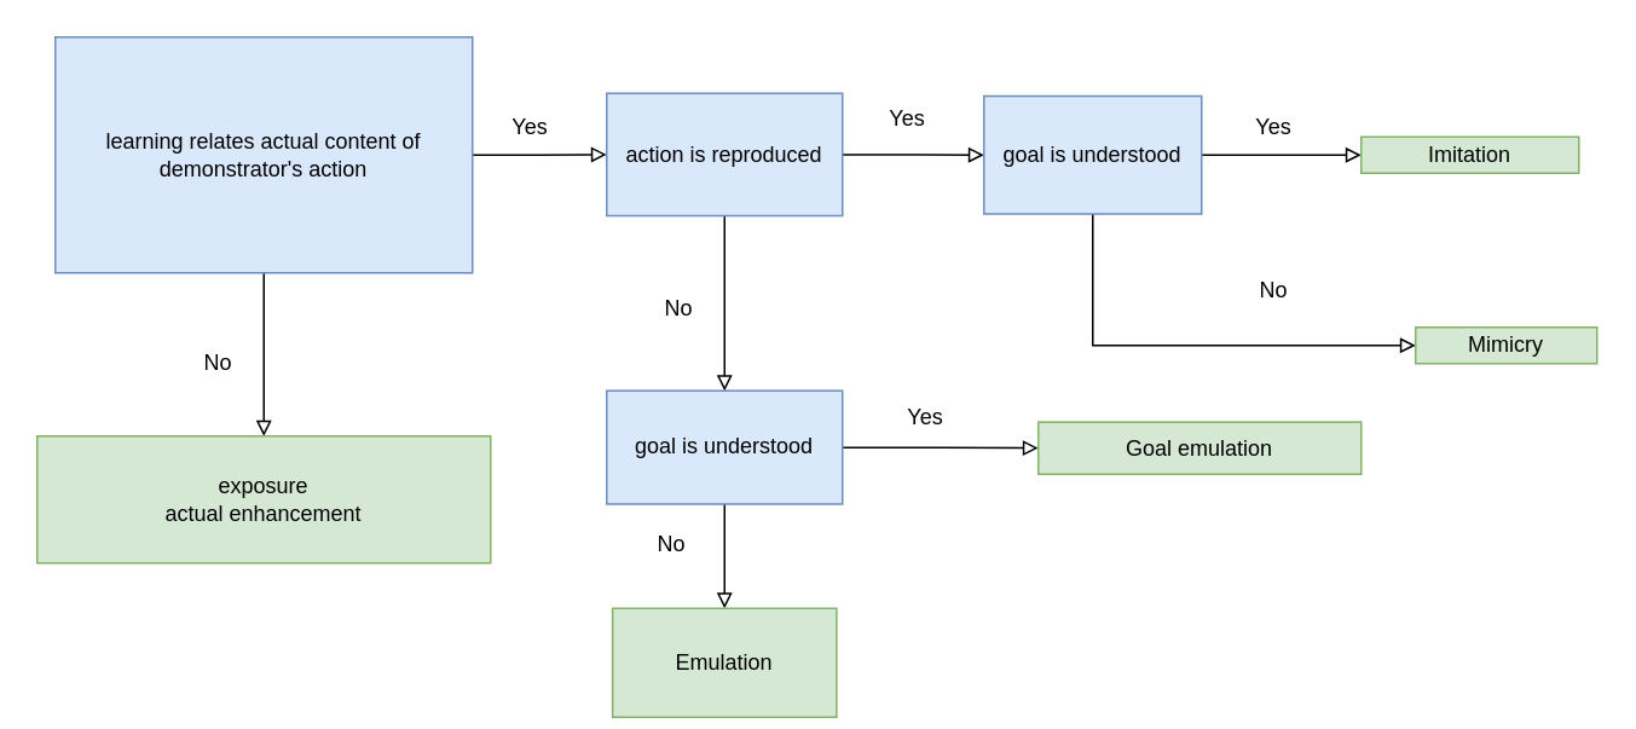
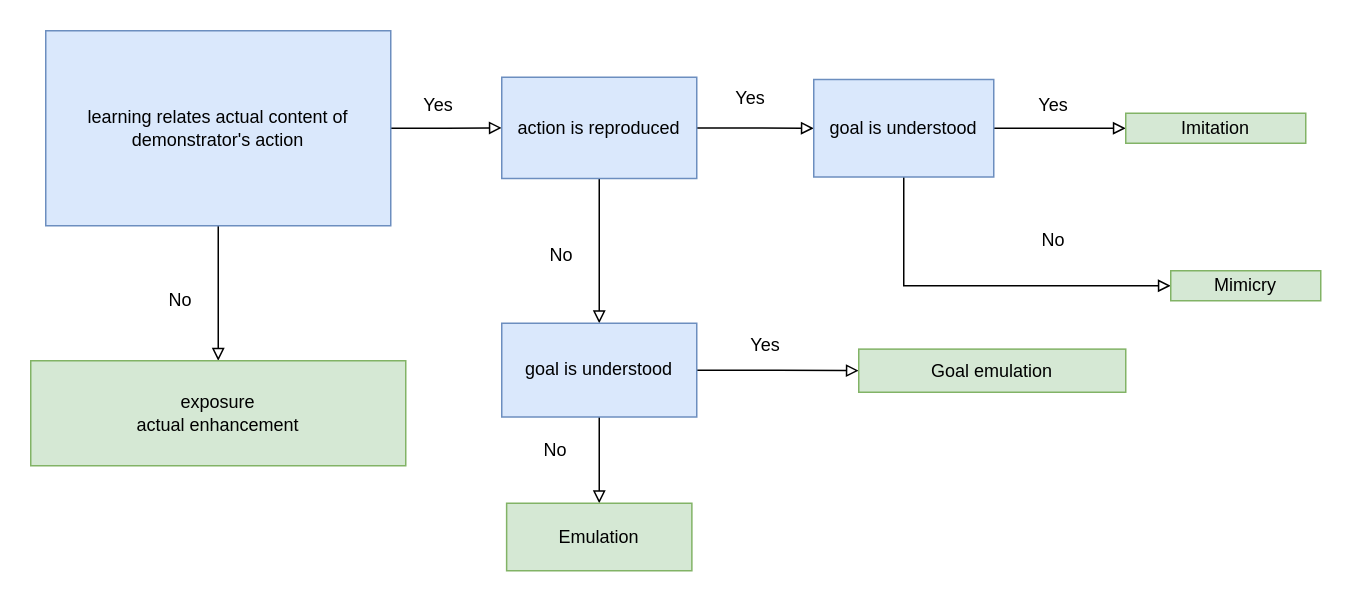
  <mxCell id="0" />
  <mxCell id="1" parent="0" />
  <mxCell id="2" style="edgeStyle=orthogonalEdgeStyle;rounded=0;orthogonalLoop=1;jettySize=auto;html=1;exitX=0.5;exitY=1;exitDx=0;exitDy=0;entryX=0.5;entryY=0;entryDx=0;entryDy=0;endArrow=block;endFill=0;" edge="1" parent="1" source="4" target="8"><mxGeometry relative="1" as="geometry"><mxPoint x="160" y="160" as="targetPoint" /></mxGeometry></mxCell>
  <mxCell id="3" style="edgeStyle=orthogonalEdgeStyle;rounded=0;orthogonalLoop=1;jettySize=auto;html=1;exitX=1;exitY=0.5;exitDx=0;exitDy=0;entryX=0;entryY=0.5;entryDx=0;entryDy=0;endArrow=block;endFill=0;" edge="1" parent="1" source="4" target="7"><mxGeometry relative="1" as="geometry"><mxPoint x="280" y="70" as="targetPoint" /></mxGeometry></mxCell>
  <mxCell id="4" value="learning relates actual content of demonstrator's action" style="square;whiteSpace=wrap;html=1;fillColor=#dae8fc;strokeColor=#6c8ebf;" vertex="1" parent="1"><mxGeometry x="30" y="20" width="230" height="130" as="geometry" /></mxCell>
  <mxCell id="5" style="edgeStyle=orthogonalEdgeStyle;rounded=0;orthogonalLoop=1;jettySize=auto;html=1;exitX=0.5;exitY=1;exitDx=0;exitDy=0;entryX=0.5;entryY=0;entryDx=0;entryDy=0;endArrow=block;endFill=0;" edge="1" parent="1" source="7" target="11"><mxGeometry relative="1" as="geometry"><mxPoint x="314" y="220" as="targetPoint" /></mxGeometry></mxCell>
  <mxCell id="6" style="edgeStyle=orthogonalEdgeStyle;rounded=0;orthogonalLoop=1;jettySize=auto;html=1;exitX=1;exitY=0.5;exitDx=0;exitDy=0;entryX=0;entryY=0.5;entryDx=0;entryDy=0;endArrow=block;endFill=0;" edge="1" parent="1" source="7" target="14"><mxGeometry relative="1" as="geometry" /></mxCell>
  <mxCell id="7" value="action is reproduced" style="square;whiteSpace=wrap;html=1;fillColor=#dae8fc;strokeColor=#6c8ebf;" vertex="1" parent="1"><mxGeometry x="334" y="51" width="130" height="67.5" as="geometry" /></mxCell>
  <mxCell id="8" value="&lt;div&gt;exposure&lt;/div&gt;&lt;div&gt;actual enhancement&lt;br&gt;&lt;/div&gt;" style="text;html=1;strokeColor=#82b366;fillColor=#d5e8d4;align=center;verticalAlign=middle;whiteSpace=wrap;rounded=0;" vertex="1" parent="1"><mxGeometry y="240" width="250" height="70" as="geometry" x="20" /></mxCell>
  <mxCell id="9" style="edgeStyle=orthogonalEdgeStyle;rounded=0;orthogonalLoop=1;jettySize=auto;html=1;exitX=0.5;exitY=1;exitDx=0;exitDy=0;entryX=0.5;entryY=0;entryDx=0;entryDy=0;endArrow=block;endFill=0;" edge="1" parent="1" source="11" target="18"><mxGeometry relative="1" as="geometry" /></mxCell>
  <mxCell id="10" style="edgeStyle=orthogonalEdgeStyle;rounded=0;orthogonalLoop=1;jettySize=auto;html=1;exitX=1;exitY=0.5;exitDx=0;exitDy=0;entryX=0;entryY=0.5;entryDx=0;entryDy=0;endArrow=block;endFill=0;" edge="1" parent="1" source="11" target="19"><mxGeometry relative="1" as="geometry" /></mxCell>
  <mxCell id="11" value="goal is understood" style="square;whiteSpace=wrap;html=1;fillColor=#dae8fc;strokeColor=#6c8ebf;" vertex="1" parent="1"><mxGeometry x="334" y="215" width="130" height="62.5" as="geometry" /></mxCell>
  <mxCell id="12" style="edgeStyle=orthogonalEdgeStyle;rounded=0;orthogonalLoop=1;jettySize=auto;html=1;exitX=1;exitY=0.5;exitDx=0;exitDy=0;entryX=0;entryY=0.5;entryDx=0;entryDy=0;endArrow=block;endFill=0;" edge="1" parent="1" source="14" target="16"><mxGeometry relative="1" as="geometry" /></mxCell>
  <mxCell id="13" style="edgeStyle=orthogonalEdgeStyle;rounded=0;orthogonalLoop=1;jettySize=auto;html=1;exitX=0.5;exitY=1;exitDx=0;exitDy=0;entryX=0;entryY=0.5;entryDx=0;entryDy=0;endArrow=block;endFill=0;" edge="1" parent="1" source="14" target="17"><mxGeometry relative="1" as="geometry" /></mxCell>
  <mxCell id="14" value="goal is understood" style="square;whiteSpace=wrap;html=1;fillColor=#dae8fc;strokeColor=#6c8ebf;" vertex="1" parent="1"><mxGeometry x="542" y="52.5" width="120" height="65" as="geometry" /></mxCell>
  <mxCell id="15" value="No" style="text;html=1;strokeColor=none;fillColor=none;align=center;verticalAlign=middle;whiteSpace=wrap;rounded=0;" vertex="1" parent="1"><mxGeometry x="100" y="190" width="40" height="20" as="geometry" /></mxCell>
  <mxCell id="16" value="Imitation" style="text;html=1;strokeColor=#82b366;fillColor=#d5e8d4;align=center;verticalAlign=middle;whiteSpace=wrap;rounded=0;" vertex="1" parent="1"><mxGeometry x="750" y="75" width="120" height="20" as="geometry" /></mxCell>
  <mxCell id="17" value="Mimicry" style="text;html=1;strokeColor=#82b366;fillColor=#d5e8d4;align=center;verticalAlign=middle;whiteSpace=wrap;rounded=0;" vertex="1" parent="1"><mxGeometry x="780" y="180" width="100" height="20" as="geometry" /></mxCell>
- <mxCell id="18" value="Emulation" style="text;html=1;strokeColor=#82b366;fillColor=#d5e8d4;align=center;verticalAlign=middle;whiteSpace=wrap;rounded=0;" vertex="1" parent="1"><mxGeometry x="337.25" y="335" width="123.5" height="60" as="geometry" /></mxCell>
+ <mxCell id="18" value="Emulation" style="text;html=1;strokeColor=#82b366;fillColor=#d5e8d4;align=center;verticalAlign=middle;whiteSpace=wrap;rounded=0;" vertex="1" parent="1"><mxGeometry x="337.25" y="335" width="123.5" height="45" as="geometry" /></mxCell>
  <mxCell id="19" value="Goal emulation" style="text;html=1;strokeColor=#82b366;fillColor=#d5e8d4;align=center;verticalAlign=middle;whiteSpace=wrap;rounded=0;" vertex="1" parent="1"><mxGeometry x="572" y="232.25" width="178" height="28.75" as="geometry" /></mxCell>
  <mxCell id="20" value="No" style="text;html=1;strokeColor=none;fillColor=none;align=center;verticalAlign=middle;whiteSpace=wrap;rounded=0;" vertex="1" parent="1"><mxGeometry x="354" y="160" width="40" height="20" as="geometry" /></mxCell>
  <mxCell id="21" value="Yes" style="text;html=1;strokeColor=none;fillColor=none;align=center;verticalAlign=middle;whiteSpace=wrap;rounded=0;" vertex="1" parent="1"><mxGeometry x="490" y="220" width="40" height="20" as="geometry" /></mxCell>
  <mxCell id="22" value="No" style="text;html=1;strokeColor=none;fillColor=none;align=center;verticalAlign=middle;whiteSpace=wrap;rounded=0;" vertex="1" parent="1"><mxGeometry x="350" y="290" width="40" height="20" as="geometry" /></mxCell>
  <mxCell id="23" value="Yes" style="text;html=1;strokeColor=none;fillColor=none;align=center;verticalAlign=middle;whiteSpace=wrap;rounded=0;" vertex="1" parent="1"><mxGeometry x="272" y="60" width="40" height="20" as="geometry" /></mxCell>
  <mxCell id="24" value="Yes" style="text;html=1;strokeColor=none;fillColor=none;align=center;verticalAlign=middle;whiteSpace=wrap;rounded=0;" vertex="1" parent="1"><mxGeometry x="480" y="55" width="40" height="20" as="geometry" /></mxCell>
  <mxCell id="25" value="Yes" style="text;html=1;strokeColor=none;fillColor=none;align=center;verticalAlign=middle;whiteSpace=wrap;rounded=0;" vertex="1" parent="1"><mxGeometry x="682" y="60" width="40" height="20" as="geometry" /></mxCell>
  <mxCell id="26" value="No" style="text;html=1;strokeColor=none;fillColor=none;align=center;verticalAlign=middle;whiteSpace=wrap;rounded=0;" vertex="1" parent="1"><mxGeometry x="682" y="150" width="40" height="20" as="geometry" /></mxCell>
